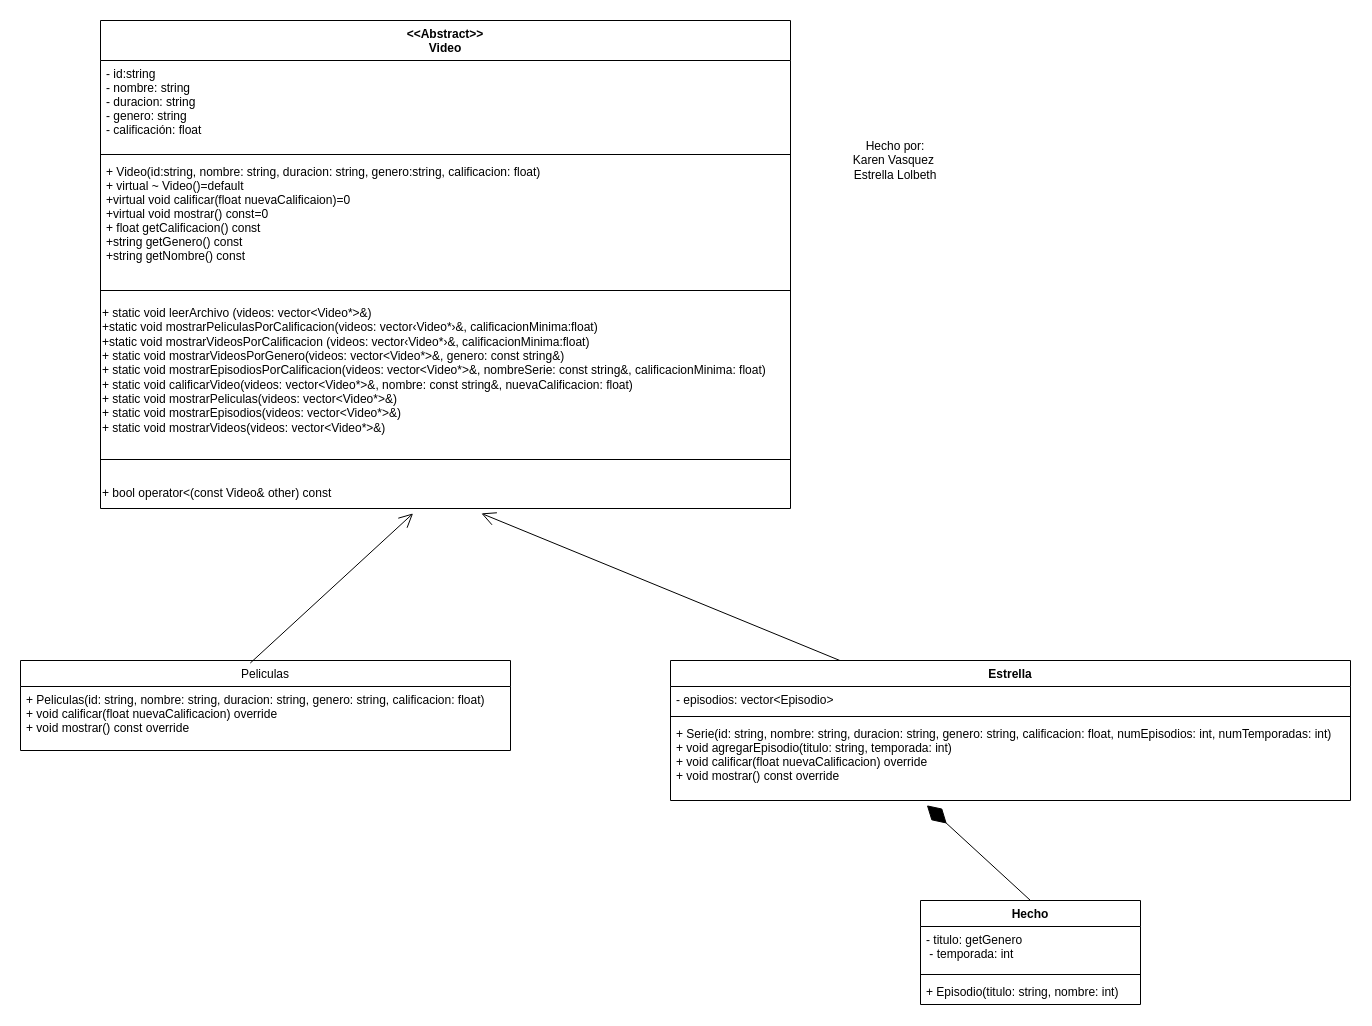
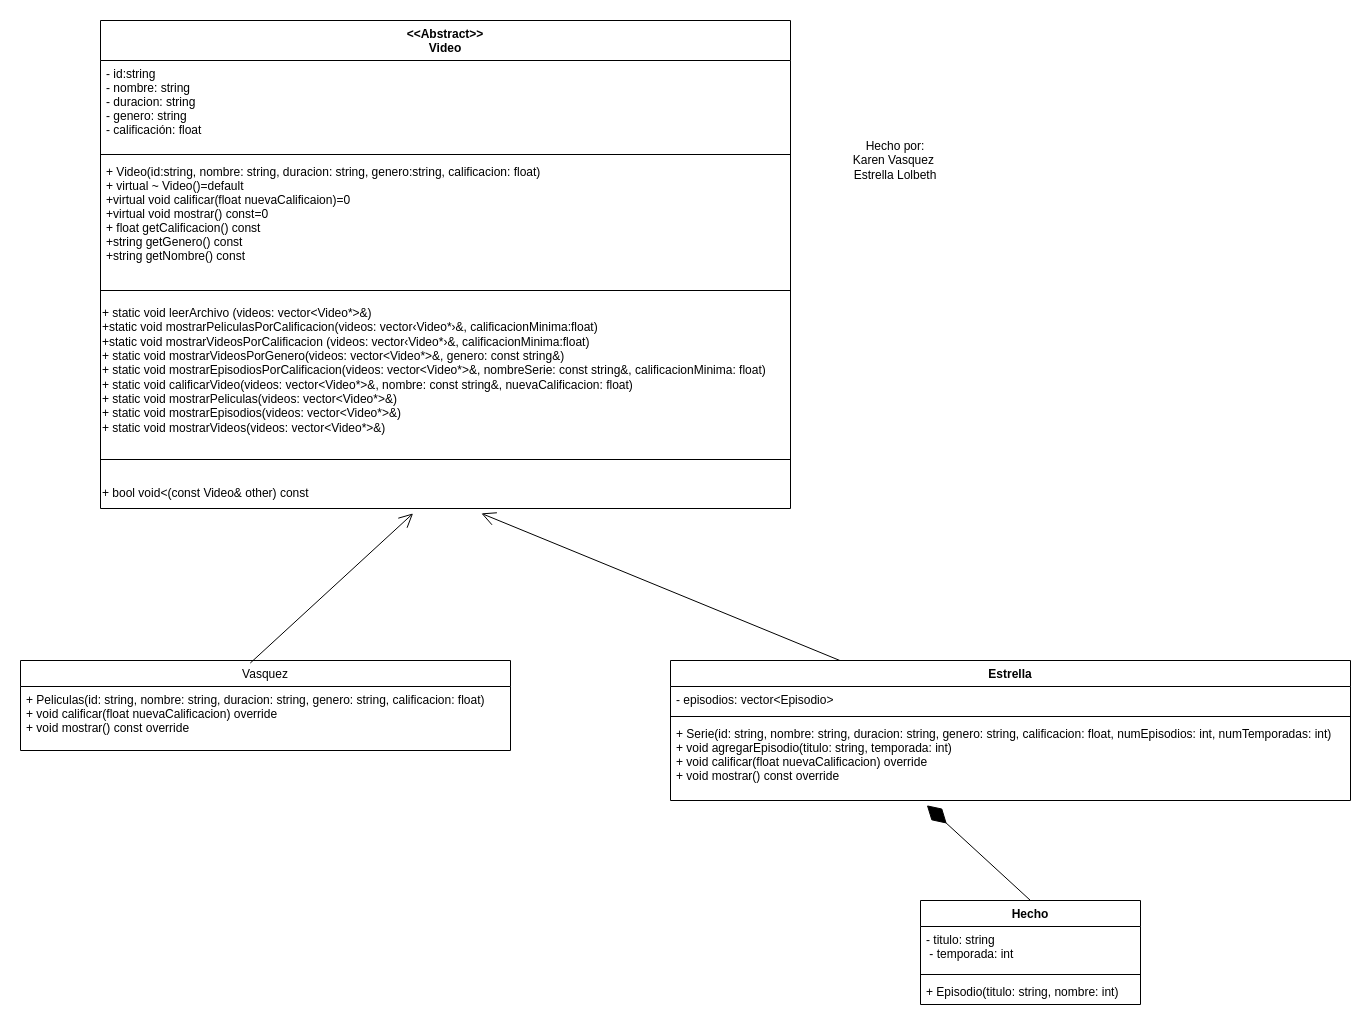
  <mxCell id="0" />
  <mxCell id="1" parent="0" />
  <mxCell id="2" value="&lt;&lt;Abstract&gt;&gt;&#10;Video" style="swimlane;fontStyle=1;align=center;verticalAlign=top;childLayout=stackLayout;horizontal=1;startSize=40;horizontalStack=0;resizeParent=1;resizeParentMax=0;resizeLast=0;collapsible=1;marginBottom=0;" parent="1" vertex="1"><mxGeometry x="100" y="20" width="690" height="488" as="geometry"><mxRectangle x="150" y="120" width="120" height="40" as="alternateBounds" /></mxGeometry></mxCell>
  <mxCell id="3" value="- id:string&#10;- nombre: string&#10;- duracion: string&#10;- genero: string&#10;- calificación: float" style="text;strokeColor=none;fillColor=none;align=left;verticalAlign=top;spacingLeft=4;spacingRight=4;overflow=hidden;rotatable=0;points=[[0,0.5],[1,0.5]];portConstraint=eastwest;" parent="2" vertex="1"><mxGeometry y="40" width="690" height="90" as="geometry" /></mxCell>
  <mxCell id="4" value="" style="line;strokeWidth=1;fillColor=none;align=left;verticalAlign=middle;spacingTop=-1;spacingLeft=3;spacingRight=3;rotatable=0;labelPosition=right;points=[];portConstraint=eastwest;strokeColor=inherit;" parent="2" vertex="1"><mxGeometry y="130" width="690" height="8" as="geometry" /></mxCell>
  <mxCell id="5" value="+ Video(id:string, nombre: string, duracion: string, genero:string, calificacion: float)&#10;+ virtual ~ Video()=default&#10;+virtual void calificar(float nuevaCalificaion)=0&#10;+virtual void mostrar() const=0&#10;+ float getCalificacion() const&#10;+string getGenero() const&#10;+string getNombre() const&#10;" style="text;strokeColor=none;fillColor=none;align=left;verticalAlign=top;spacingLeft=4;spacingRight=4;overflow=hidden;rotatable=0;points=[[0,0.5],[1,0.5]];portConstraint=eastwest;" parent="2" vertex="1"><mxGeometry y="138" width="690" height="122" as="geometry" /></mxCell>
  <mxCell id="6" value="" style="line;strokeWidth=1;fillColor=none;align=left;verticalAlign=middle;spacingTop=-1;spacingLeft=3;spacingRight=3;rotatable=0;labelPosition=right;points=[];portConstraint=eastwest;strokeColor=inherit;" parent="2" vertex="1"><mxGeometry y="260" width="690" height="20" as="geometry" /></mxCell>
  <mxCell id="7" value="+ static void leerArchivo (videos: vector&amp;lt;Video*&amp;gt;&amp;amp;)&lt;br&gt;+static void mostrarPeliculasPorCalificacion(videos: vector‹Video*›&amp;amp;, calificacionMinima:float)&lt;br&gt;+static void mostrarVideosPorCalificacion (videos: vector‹Video*›&amp;amp;, calificacionMinima:float)&lt;br&gt;+ static void mostrarVideosPorGenero(videos: vector&amp;lt;Video*&amp;gt;&amp;amp;, genero: const string&amp;amp;)&amp;nbsp;&lt;br&gt;+ static void mostrarEpisodiosPorCalificacion(videos: vector&amp;lt;Video*&amp;gt;&amp;amp;, nombreSerie: const string&amp;amp;, calificacionMinima: float)&lt;br&gt;+ static void calificarVideo(videos: vector&amp;lt;Video*&amp;gt;&amp;amp;, nombre: const string&amp;amp;, nuevaCalificacion: float)&lt;br&gt;+ static void mostrarPeliculas(videos: vector&amp;lt;Video*&amp;gt;&amp;amp;) &lt;br&gt; + static void mostrarEpisodios(videos: vector&amp;lt;Video*&amp;gt;&amp;amp;) &lt;br&gt;+ static void mostrarVideos(videos: vector&amp;lt;Video*&amp;gt;&amp;amp;) &lt;br&gt;" style="text;html=1;align=left;verticalAlign=middle;resizable=0;points=[];autosize=1;strokeColor=none;fillColor=none;" parent="2" vertex="1"><mxGeometry y="280" width="690" height="140" as="geometry" /></mxCell>
  <mxCell id="8" value="" style="line;strokeWidth=1;fillColor=none;align=left;verticalAlign=middle;spacingTop=-1;spacingLeft=3;spacingRight=3;rotatable=0;labelPosition=right;points=[];portConstraint=eastwest;strokeColor=inherit;" parent="2" vertex="1"><mxGeometry y="420" width="690" height="38" as="geometry" /></mxCell>
- <mxCell id="9" value="+ bool operator&amp;lt;(const Video&amp;amp; other) const&lt;br&gt;" style="text;html=1;align=left;verticalAlign=middle;resizable=0;points=[];autosize=1;strokeColor=none;fillColor=none;" parent="2" vertex="1"><mxGeometry y="458" width="690" height="30" as="geometry" /></mxCell>
- <mxCell id="10" value="Peliculas" style="swimlane;fontStyle=0;childLayout=stackLayout;horizontal=1;startSize=26;fillColor=none;horizontalStack=0;resizeParent=1;resizeParentMax=0;resizeLast=0;collapsible=1;marginBottom=0;" parent="1" vertex="1"><mxGeometry x="20" y="660" width="490" height="90" as="geometry" /></mxCell>
+ <mxCell id="9" value="+ bool void&amp;lt;(const Video&amp;amp; other) const&lt;br&gt;" style="text;html=1;align=left;verticalAlign=middle;resizable=0;points=[];autosize=1;strokeColor=none;fillColor=none;" parent="2" vertex="1"><mxGeometry y="458" width="690" height="30" as="geometry" /></mxCell>
+ <mxCell id="10" value="Vasquez" style="swimlane;fontStyle=0;childLayout=stackLayout;horizontal=1;startSize=26;fillColor=none;horizontalStack=0;resizeParent=1;resizeParentMax=0;resizeLast=0;collapsible=1;marginBottom=0;" parent="1" vertex="1"><mxGeometry x="20" y="660" width="490" height="90" as="geometry" /></mxCell>
  <mxCell id="11" value="+ Peliculas(id: string, nombre: string, duracion: string, genero: string, calificacion: float)&#10;+ void calificar(float nuevaCalificacion) override&#10;+ void mostrar() const override" style="text;strokeColor=none;fillColor=none;align=left;verticalAlign=top;spacingLeft=4;spacingRight=4;overflow=hidden;rotatable=0;points=[[0,0.5],[1,0.5]];portConstraint=eastwest;" parent="10" vertex="1"><mxGeometry y="26" width="490" height="64" as="geometry" /></mxCell>
  <mxCell id="12" value="Estrella" style="swimlane;fontStyle=1;align=center;verticalAlign=top;childLayout=stackLayout;horizontal=1;startSize=26;horizontalStack=0;resizeParent=1;resizeParentMax=0;resizeLast=0;collapsible=1;marginBottom=0;" parent="1" vertex="1"><mxGeometry x="670" y="660" width="680" height="140" as="geometry" /></mxCell>
  <mxCell id="13" value="- episodios: vector&lt;Episodio&gt;" style="text;strokeColor=none;fillColor=none;align=left;verticalAlign=top;spacingLeft=4;spacingRight=4;overflow=hidden;rotatable=0;points=[[0,0.5],[1,0.5]];portConstraint=eastwest;" parent="12" vertex="1"><mxGeometry y="26" width="680" height="26" as="geometry" /></mxCell>
  <mxCell id="14" value="" style="line;strokeWidth=1;fillColor=none;align=left;verticalAlign=middle;spacingTop=-1;spacingLeft=3;spacingRight=3;rotatable=0;labelPosition=right;points=[];portConstraint=eastwest;strokeColor=inherit;" parent="12" vertex="1"><mxGeometry y="52" width="680" height="8" as="geometry" /></mxCell>
  <mxCell id="15" value="+ Serie(id: string, nombre: string, duracion: string, genero: string, calificacion: float, numEpisodios: int, numTemporadas: int)&#10;+ void agregarEpisodio(titulo: string, temporada: int)&#10;+ void calificar(float nuevaCalificacion) override&#10;+ void mostrar() const override  " style="text;strokeColor=none;fillColor=none;align=left;verticalAlign=top;spacingLeft=4;spacingRight=4;overflow=hidden;rotatable=0;points=[[0,0.5],[1,0.5]];portConstraint=eastwest;" parent="12" vertex="1"><mxGeometry y="60" width="680" height="80" as="geometry" /></mxCell>
  <mxCell id="16" value="Hecho" style="swimlane;fontStyle=1;align=center;verticalAlign=top;childLayout=stackLayout;horizontal=1;startSize=26;horizontalStack=0;resizeParent=1;resizeParentMax=0;resizeLast=0;collapsible=1;marginBottom=0;" parent="1" vertex="1"><mxGeometry x="920" y="900" width="220" height="104" as="geometry" /></mxCell>
- <mxCell id="17" value="- titulo: getGenero &#10; - temporada: int  " style="text;strokeColor=none;fillColor=none;align=left;verticalAlign=top;spacingLeft=4;spacingRight=4;overflow=hidden;rotatable=0;points=[[0,0.5],[1,0.5]];portConstraint=eastwest;" parent="16" vertex="1"><mxGeometry y="26" width="220" height="44" as="geometry" /></mxCell>
+ <mxCell id="17" value="- titulo: string &#10; - temporada: int  " style="text;strokeColor=none;fillColor=none;align=left;verticalAlign=top;spacingLeft=4;spacingRight=4;overflow=hidden;rotatable=0;points=[[0,0.5],[1,0.5]];portConstraint=eastwest;" parent="16" vertex="1"><mxGeometry y="26" width="220" height="44" as="geometry" /></mxCell>
  <mxCell id="18" value="" style="line;strokeWidth=1;fillColor=none;align=left;verticalAlign=middle;spacingTop=-1;spacingLeft=3;spacingRight=3;rotatable=0;labelPosition=right;points=[];portConstraint=eastwest;strokeColor=inherit;" parent="16" vertex="1"><mxGeometry y="70" width="220" height="8" as="geometry" /></mxCell>
  <mxCell id="19" value="+ Episodio(titulo: string, nombre: int)" style="text;strokeColor=none;fillColor=none;align=left;verticalAlign=top;spacingLeft=4;spacingRight=4;overflow=hidden;rotatable=0;points=[[0,0.5],[1,0.5]];portConstraint=eastwest;" parent="16" vertex="1"><mxGeometry y="78" width="220" height="26" as="geometry" /></mxCell>
  <mxCell id="20" value="" style="endArrow=open;endFill=1;endSize=12;html=1;exitX=0.469;exitY=0.028;exitDx=0;exitDy=0;exitPerimeter=0;entryX=0.453;entryY=1.164;entryDx=0;entryDy=0;entryPerimeter=0;" parent="1" source="10" target="9" edge="1"><mxGeometry width="160" relative="1" as="geometry"><mxPoint x="300" y="590" as="sourcePoint" /><mxPoint x="460" y="590" as="targetPoint" /></mxGeometry></mxCell>
  <mxCell id="21" value="" style="endArrow=open;endFill=1;endSize=12;html=1;entryX=0.552;entryY=1.164;entryDx=0;entryDy=0;entryPerimeter=0;" parent="1" source="12" target="9" edge="1"><mxGeometry width="160" relative="1" as="geometry"><mxPoint x="510" y="580" as="sourcePoint" /><mxPoint x="420" y="520" as="targetPoint" /></mxGeometry></mxCell>
  <mxCell id="22" value="" style="endArrow=diamondThin;endFill=1;endSize=24;html=1;entryX=0.377;entryY=1.06;entryDx=0;entryDy=0;entryPerimeter=0;exitX=0.5;exitY=0;exitDx=0;exitDy=0;" parent="1" source="16" target="15" edge="1"><mxGeometry width="160" relative="1" as="geometry"><mxPoint x="590" y="800" as="sourcePoint" /><mxPoint x="750" y="800" as="targetPoint" /></mxGeometry></mxCell>
  <mxCell id="23" value="Hecho por:&lt;br&gt;Karen Vasquez&amp;nbsp;&lt;br&gt;Estrella Lolbeth" style="text;strokeColor=none;align=center;fillColor=none;html=1;verticalAlign=middle;whiteSpace=wrap;rounded=0;" vertex="1" parent="1"><mxGeometry x="810" y="145" width="170" height="30" as="geometry" /></mxCell>
